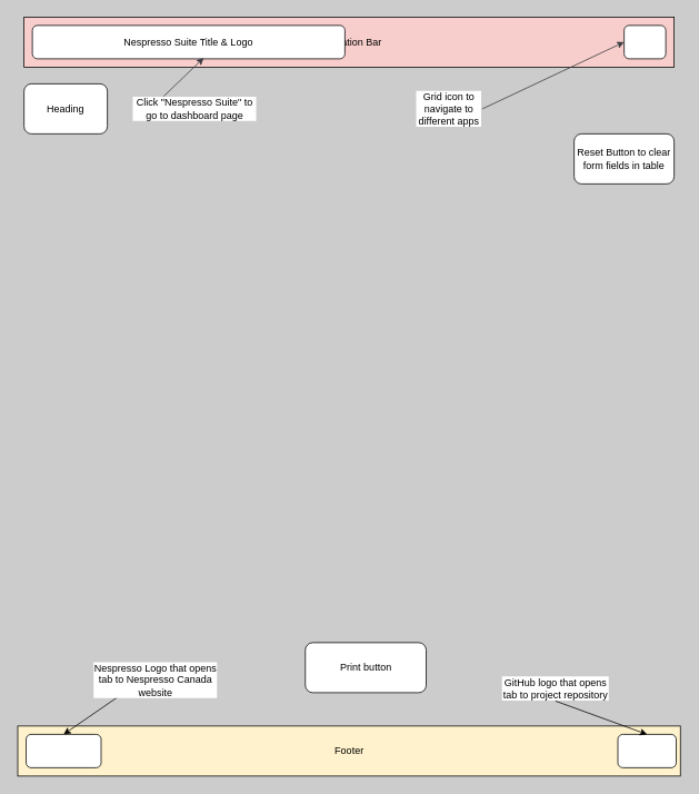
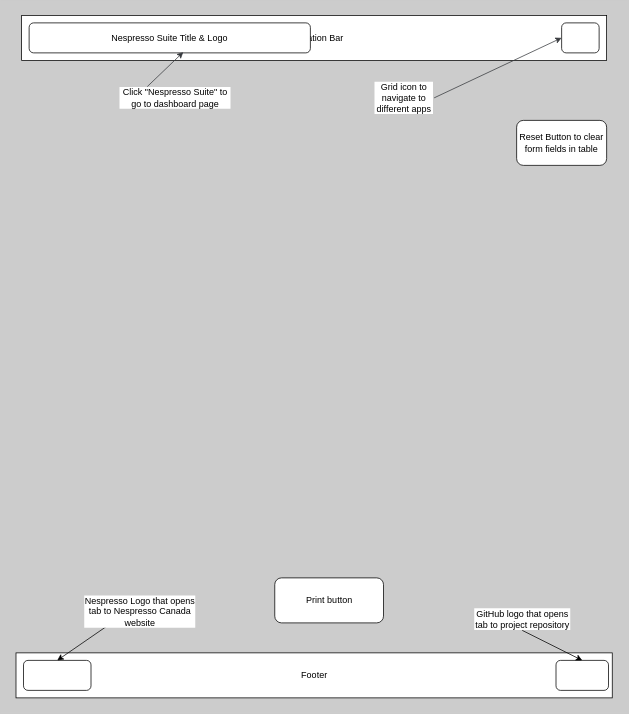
  <mxCell id="0" />
  <mxCell id="1" parent="0" />
- <mxCell id="2" value="Navigation Bar" style="rounded=0;whiteSpace=wrap;html=1;fillColor=#f8cecc;" parent="1" vertex="1"><mxGeometry x="28" y="20" width="780" height="60" as="geometry" /></mxCell>
- <mxCell id="3" value="Footer" style="rounded=0;whiteSpace=wrap;html=1;fillColor=#fff2cc;" parent="1" vertex="1"><mxGeometry x="20.5" y="870" width="795" height="60" as="geometry" /></mxCell>
+ <mxCell id="2" value="Navigation Bar" style="rounded=0;whiteSpace=wrap;html=1;" parent="1" vertex="1"><mxGeometry x="28" y="20" width="780" height="60" as="geometry" /></mxCell>
+ <mxCell id="3" value="Footer" style="rounded=0;whiteSpace=wrap;html=1;" parent="1" vertex="1"><mxGeometry x="20.5" y="870" width="795" height="60" as="geometry" /></mxCell>
  <mxCell id="4" value="" style="rounded=1;whiteSpace=wrap;html=1;" parent="1" vertex="1"><mxGeometry x="748" y="30" width="50" height="40" as="geometry" /></mxCell>
  <mxCell id="5" value="Nespresso Suite Title &amp;amp; Logo" style="rounded=1;whiteSpace=wrap;html=1;" parent="1" vertex="1"><mxGeometry x="38" y="30" width="375" height="40" as="geometry" /></mxCell>
  <mxCell id="6" style="edgeStyle=none;html=1;exitX=1;exitY=0.5;exitDx=0;exitDy=0;entryX=0;entryY=0.5;entryDx=0;entryDy=0;labelBorderColor=#FFFFFF;textShadow=1;fillColor=#f9f7ed;strokeColor=#36393d;" parent="1" source="7" target="4" edge="1"><mxGeometry relative="1" as="geometry" /></mxCell>
  <mxCell id="7" value="Grid icon to navigate to different apps" style="text;html=1;align=center;verticalAlign=middle;whiteSpace=wrap;rounded=0;labelBackgroundColor=#FFFFFF;" parent="1" vertex="1"><mxGeometry x="498" y="100" width="80" height="60" as="geometry" /></mxCell>
  <mxCell id="8" value="Click &quot;Nespresso Suite&quot; to go to dashboard page" style="text;html=1;align=center;verticalAlign=middle;whiteSpace=wrap;rounded=0;labelBackgroundColor=#FFFFFF;" parent="1" vertex="1"><mxGeometry x="158" y="115" width="150" height="30" as="geometry" /></mxCell>
  <mxCell id="9" style="edgeStyle=none;html=1;exitX=0.25;exitY=0;exitDx=0;exitDy=0;entryX=0.548;entryY=0.975;entryDx=0;entryDy=0;entryPerimeter=0;labelBorderColor=#FFFFFF;textShadow=1;fillColor=#f9f7ed;strokeColor=#36393d;" parent="1" source="8" target="5" edge="1"><mxGeometry relative="1" as="geometry" /></mxCell>
  <mxCell id="10" value="" style="rounded=1;whiteSpace=wrap;html=1;" parent="1" vertex="1"><mxGeometry x="30.5" y="880" width="90" height="40" as="geometry" /></mxCell>
  <mxCell id="11" value="" style="rounded=1;whiteSpace=wrap;html=1;" parent="1" vertex="1"><mxGeometry x="740.5" y="880" width="70" height="40" as="geometry" /></mxCell>
  <mxCell id="12" style="edgeStyle=none;html=1;exitX=0.25;exitY=1;exitDx=0;exitDy=0;entryX=0.5;entryY=0;entryDx=0;entryDy=0;" parent="1" source="13" target="10" edge="1"><mxGeometry relative="1" as="geometry" /></mxCell>
  <mxCell id="13" value="Nespresso Logo that opens tab to Nespresso Canada website" style="text;html=1;align=center;verticalAlign=middle;whiteSpace=wrap;rounded=0;labelBackgroundColor=#FFFFFF;" parent="1" vertex="1"><mxGeometry x="110.5" y="800" width="150" height="30" as="geometry" /></mxCell>
  <mxCell id="14" style="edgeStyle=none;html=1;exitX=0.5;exitY=1;exitDx=0;exitDy=0;entryX=0.5;entryY=0;entryDx=0;entryDy=0;" parent="1" source="15" target="11" edge="1"><mxGeometry relative="1" as="geometry" /></mxCell>
- <mxCell id="15" value="GitHub logo that opens tab to project repository" style="text;html=1;align=center;verticalAlign=middle;whiteSpace=wrap;rounded=0;labelBackgroundColor=#FFFFFF;" parent="1" vertex="1"><mxGeometry x="600.5" y="810" width="130" height="30" as="geometry" /></mxCell>
+ <mxCell id="15" value="GitHub logo that opens tab to project repository" style="text;html=1;align=center;verticalAlign=middle;whiteSpace=wrap;rounded=0;labelBackgroundColor=#FFFFFF;" parent="1" vertex="1"><mxGeometry x="630.5" y="810" width="130" height="30" as="geometry" /></mxCell>
  <mxCell id="16" value="Print button" style="rounded=1;whiteSpace=wrap;html=1;" parent="1" vertex="1"><mxGeometry x="365.5" y="770" width="145" height="60" as="geometry" /></mxCell>
- <mxCell id="17" value="Heading" style="rounded=1;whiteSpace=wrap;html=1;" parent="1" vertex="1"><mxGeometry x="28" y="100" width="100" height="60" as="geometry" /></mxCell>
  <mxCell id="18" value="Reset Button to clear form fields in table" style="rounded=1;whiteSpace=wrap;html=1;" parent="1" vertex="1"><mxGeometry x="688" y="160" width="120" height="60" as="geometry" /></mxCell>
